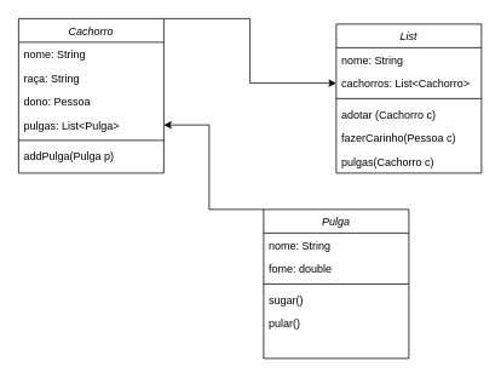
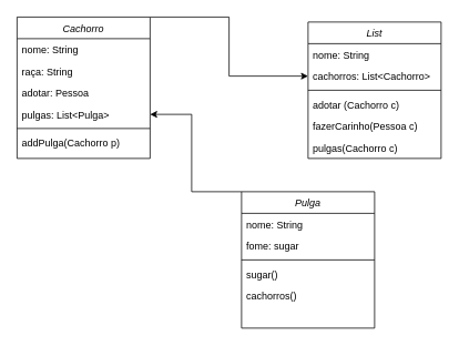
  <mxCell id="0" />
  <mxCell id="1" parent="0" />
  <mxCell id="2" style="edgeStyle=orthogonalEdgeStyle;rounded=0;orthogonalLoop=1;jettySize=auto;html=1;exitX=1;exitY=0;exitDx=0;exitDy=0;entryX=0;entryY=0.5;entryDx=0;entryDy=0;" edge="1" parent="1" source="3" target="12"><mxGeometry relative="1" as="geometry"><Array as="points"><mxPoint x="275" y="20" /><mxPoint x="275" y="91" /></Array></mxGeometry></mxCell>
  <mxCell id="3" value="Cachorro" style="swimlane;fontStyle=2;align=center;verticalAlign=top;childLayout=stackLayout;horizontal=1;startSize=26;horizontalStack=0;resizeParent=1;resizeLast=0;collapsible=1;marginBottom=0;rounded=0;shadow=0;strokeWidth=1;" parent="1" vertex="1"><mxGeometry x="20" y="20" width="160" height="170" as="geometry"><mxRectangle x="220" y="120" width="160" height="26" as="alternateBounds" /></mxGeometry></mxCell>
  <mxCell id="4" value="nome: String" style="text;align=left;verticalAlign=top;spacingLeft=4;spacingRight=4;overflow=hidden;rotatable=0;points=[[0,0.5],[1,0.5]];portConstraint=eastwest;" parent="3" vertex="1"><mxGeometry y="26" width="160" height="26" as="geometry" /></mxCell>
  <mxCell id="5" value="raça: String" style="text;align=left;verticalAlign=top;spacingLeft=4;spacingRight=4;overflow=hidden;rotatable=0;points=[[0,0.5],[1,0.5]];portConstraint=eastwest;rounded=0;shadow=0;html=0;" parent="3" vertex="1"><mxGeometry y="52" width="160" height="26" as="geometry" /></mxCell>
- <mxCell id="6" value="dono: Pessoa" style="text;align=left;verticalAlign=top;spacingLeft=4;spacingRight=4;overflow=hidden;rotatable=0;points=[[0,0.5],[1,0.5]];portConstraint=eastwest;rounded=0;shadow=0;html=0;" parent="3" vertex="1"><mxGeometry y="78" width="160" height="26" as="geometry" /></mxCell>
+ <mxCell id="6" value="adotar: Pessoa" style="text;align=left;verticalAlign=top;spacingLeft=4;spacingRight=4;overflow=hidden;rotatable=0;points=[[0,0.5],[1,0.5]];portConstraint=eastwest;rounded=0;shadow=0;html=0;" parent="3" vertex="1"><mxGeometry y="78" width="160" height="26" as="geometry" /></mxCell>
  <mxCell id="7" value="pulgas: List&lt;Pulga&gt;" style="text;align=left;verticalAlign=top;spacingLeft=4;spacingRight=4;overflow=hidden;rotatable=0;points=[[0,0.5],[1,0.5]];portConstraint=eastwest;rounded=0;shadow=0;html=0;" parent="3" vertex="1"><mxGeometry y="104" width="160" height="26" as="geometry" /></mxCell>
  <mxCell id="8" value="" style="line;html=1;strokeWidth=1;align=left;verticalAlign=middle;spacingTop=-1;spacingLeft=3;spacingRight=3;rotatable=0;labelPosition=right;points=[];portConstraint=eastwest;" parent="3" vertex="1"><mxGeometry y="130" width="160" height="8" as="geometry" /></mxCell>
- <mxCell id="9" value="addPulga(Pulga p)&#10;" style="text;align=left;verticalAlign=top;spacingLeft=4;spacingRight=4;overflow=hidden;rotatable=0;points=[[0,0.5],[1,0.5]];portConstraint=eastwest;" parent="3" vertex="1"><mxGeometry y="138" width="160" height="26" as="geometry" /></mxCell>
+ <mxCell id="9" value="addPulga(Cachorro p)&#10;" style="text;align=left;verticalAlign=top;spacingLeft=4;spacingRight=4;overflow=hidden;rotatable=0;points=[[0,0.5],[1,0.5]];portConstraint=eastwest;" parent="3" vertex="1"><mxGeometry y="138" width="160" height="26" as="geometry" /></mxCell>
  <mxCell id="10" value="List" style="swimlane;fontStyle=2;align=center;verticalAlign=top;childLayout=stackLayout;horizontal=1;startSize=26;horizontalStack=0;resizeParent=1;resizeLast=0;collapsible=1;marginBottom=0;rounded=0;shadow=0;strokeWidth=1;" parent="1" vertex="1"><mxGeometry x="370" y="26" width="160" height="164" as="geometry"><mxRectangle x="220" y="120" width="160" height="26" as="alternateBounds" /></mxGeometry></mxCell>
  <mxCell id="11" value="nome: String" style="text;align=left;verticalAlign=top;spacingLeft=4;spacingRight=4;overflow=hidden;rotatable=0;points=[[0,0.5],[1,0.5]];portConstraint=eastwest;" parent="10" vertex="1"><mxGeometry y="26" width="160" height="26" as="geometry" /></mxCell>
  <mxCell id="12" value="cachorros: List&lt;Cachorro&gt;" style="text;align=left;verticalAlign=top;spacingLeft=4;spacingRight=4;overflow=hidden;rotatable=0;points=[[0,0.5],[1,0.5]];portConstraint=eastwest;rounded=0;shadow=0;html=0;" parent="10" vertex="1"><mxGeometry y="52" width="160" height="26" as="geometry" /></mxCell>
  <mxCell id="13" value="" style="line;html=1;strokeWidth=1;align=left;verticalAlign=middle;spacingTop=-1;spacingLeft=3;spacingRight=3;rotatable=0;labelPosition=right;points=[];portConstraint=eastwest;" parent="10" vertex="1"><mxGeometry y="78" width="160" height="8" as="geometry" /></mxCell>
  <mxCell id="14" value="adotar (Cachorro c)" style="text;align=left;verticalAlign=top;spacingLeft=4;spacingRight=4;overflow=hidden;rotatable=0;points=[[0,0.5],[1,0.5]];portConstraint=eastwest;" parent="10" vertex="1"><mxGeometry y="86" width="160" height="26" as="geometry" /></mxCell>
  <mxCell id="15" value="fazerCarinho(Pessoa c)" style="text;align=left;verticalAlign=top;spacingLeft=4;spacingRight=4;overflow=hidden;rotatable=0;points=[[0,0.5],[1,0.5]];portConstraint=eastwest;" parent="10" vertex="1"><mxGeometry y="112" width="160" height="26" as="geometry" /></mxCell>
  <mxCell id="16" value="pulgas(Cachorro c)" style="text;align=left;verticalAlign=top;spacingLeft=4;spacingRight=4;overflow=hidden;rotatable=0;points=[[0,0.5],[1,0.5]];portConstraint=eastwest;" parent="10" vertex="1"><mxGeometry y="138" width="160" height="26" as="geometry" /></mxCell>
  <mxCell id="17" value="Pulga" style="swimlane;fontStyle=2;align=center;verticalAlign=top;childLayout=stackLayout;horizontal=1;startSize=26;horizontalStack=0;resizeParent=1;resizeLast=0;collapsible=1;marginBottom=0;rounded=0;shadow=0;strokeWidth=1;" parent="1" vertex="1"><mxGeometry x="290" y="230" width="160" height="164" as="geometry"><mxRectangle x="220" y="120" width="160" height="26" as="alternateBounds" /></mxGeometry></mxCell>
  <mxCell id="18" value="nome: String" style="text;align=left;verticalAlign=top;spacingLeft=4;spacingRight=4;overflow=hidden;rotatable=0;points=[[0,0.5],[1,0.5]];portConstraint=eastwest;" parent="17" vertex="1"><mxGeometry y="26" width="160" height="26" as="geometry" /></mxCell>
- <mxCell id="19" value="fome: double" style="text;align=left;verticalAlign=top;spacingLeft=4;spacingRight=4;overflow=hidden;rotatable=0;points=[[0,0.5],[1,0.5]];portConstraint=eastwest;rounded=0;shadow=0;html=0;" parent="17" vertex="1"><mxGeometry y="52" width="160" height="26" as="geometry" /></mxCell>
+ <mxCell id="19" value="fome: sugar" style="text;align=left;verticalAlign=top;spacingLeft=4;spacingRight=4;overflow=hidden;rotatable=0;points=[[0,0.5],[1,0.5]];portConstraint=eastwest;rounded=0;shadow=0;html=0;" parent="17" vertex="1"><mxGeometry y="52" width="160" height="26" as="geometry" /></mxCell>
  <mxCell id="20" value="" style="line;html=1;strokeWidth=1;align=left;verticalAlign=middle;spacingTop=-1;spacingLeft=3;spacingRight=3;rotatable=0;labelPosition=right;points=[];portConstraint=eastwest;" parent="17" vertex="1"><mxGeometry y="78" width="160" height="8" as="geometry" /></mxCell>
  <mxCell id="21" value="sugar()" style="text;align=left;verticalAlign=top;spacingLeft=4;spacingRight=4;overflow=hidden;rotatable=0;points=[[0,0.5],[1,0.5]];portConstraint=eastwest;" parent="17" vertex="1"><mxGeometry y="86" width="160" height="26" as="geometry" /></mxCell>
- <mxCell id="22" value="pular()" style="text;align=left;verticalAlign=top;spacingLeft=4;spacingRight=4;overflow=hidden;rotatable=0;points=[[0,0.5],[1,0.5]];portConstraint=eastwest;" vertex="1" parent="17"><mxGeometry y="112" width="160" height="26" as="geometry" /></mxCell>
+ <mxCell id="22" value="cachorros()" style="text;align=left;verticalAlign=top;spacingLeft=4;spacingRight=4;overflow=hidden;rotatable=0;points=[[0,0.5],[1,0.5]];portConstraint=eastwest;" vertex="1" parent="17"><mxGeometry y="112" width="160" height="26" as="geometry" /></mxCell>
  <mxCell id="23" style="edgeStyle=orthogonalEdgeStyle;rounded=0;orthogonalLoop=1;jettySize=auto;html=1;" parent="1" target="7" edge="1"><mxGeometry relative="1" as="geometry"><mxPoint x="290" y="230" as="sourcePoint" /><Array as="points"><mxPoint x="230" y="230" /><mxPoint x="230" y="137" /></Array></mxGeometry></mxCell>
